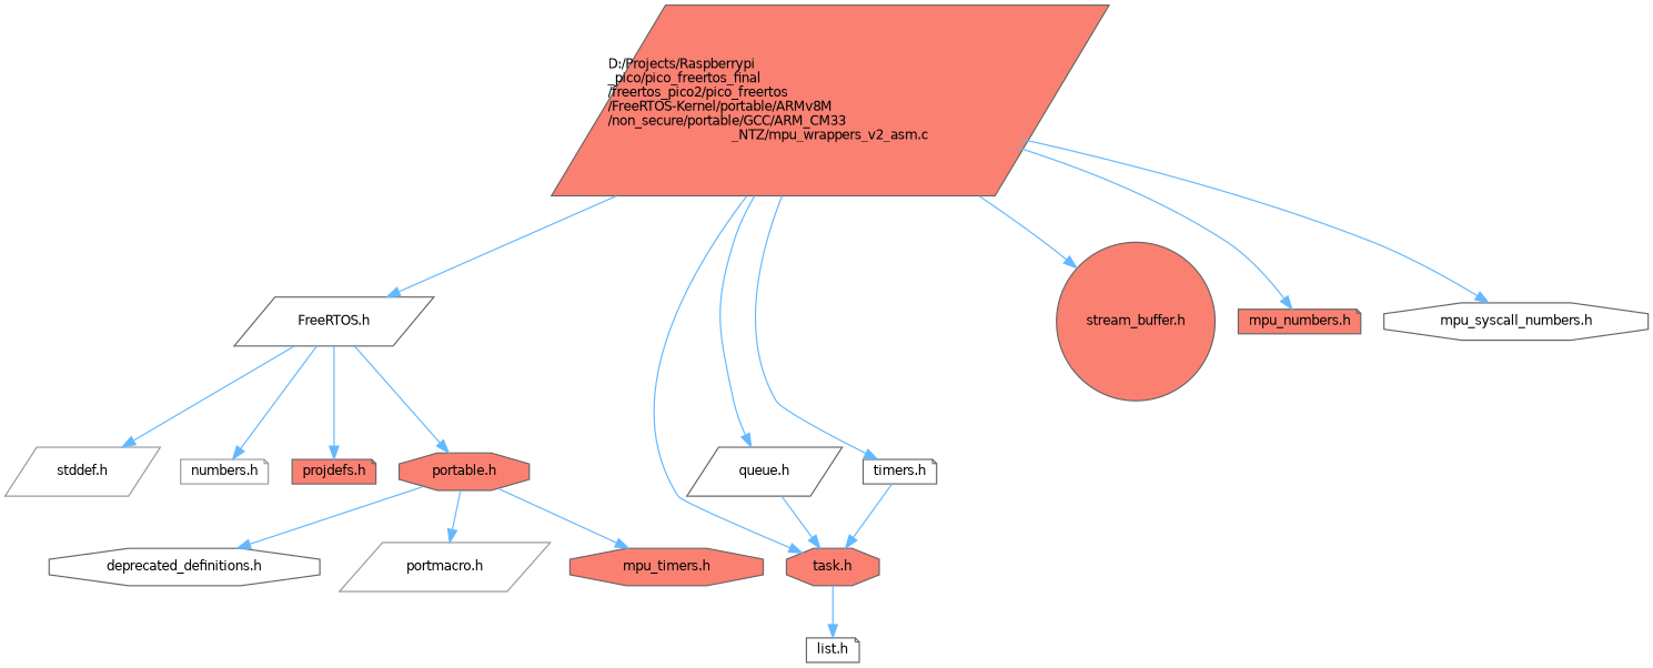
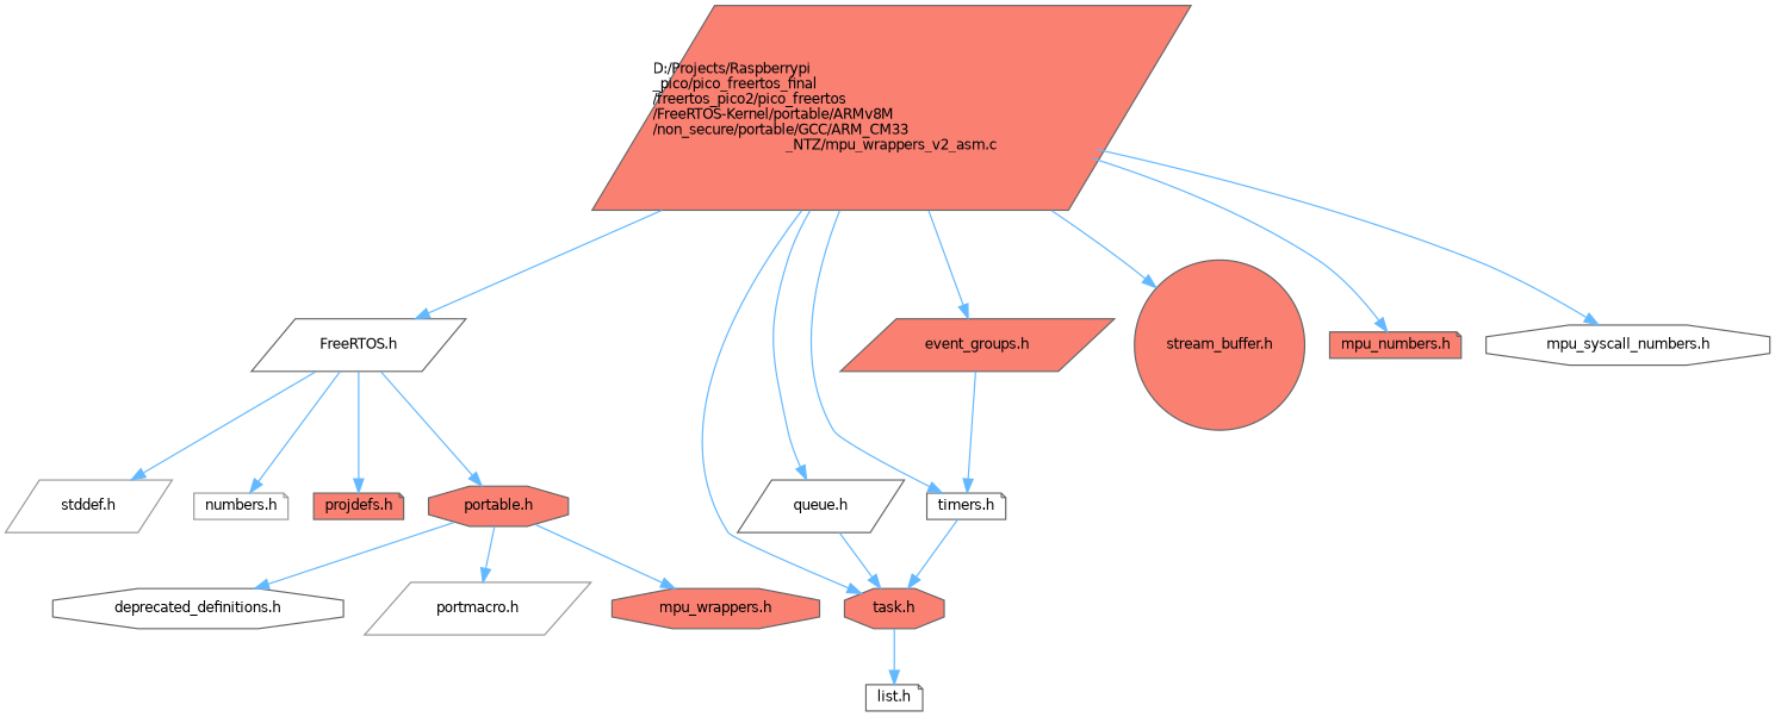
  digraph {
    node [color=grey40 fillcolor=white fontname=Helvetica fontsize=10 shape=parallelogram style=filled]
    edge [color=steelblue1 fontname=Helvetica fontsize=10 labelfontname=Helvetica labelfontsize=10 style=solid]
    n1 [color=gray40 fillcolor=salmon fontcolor=black height=0.2 label="D:/Projects/Raspberrypi\l_pico/pico_freertos_final\l/freertos_pico2/pico_freertos\l/FreeRTOS-Kernel/portable/ARMv8M\l/non_secure/portable/GCC/ARM_CM33\l_NTZ/mpu_wrappers_v2_asm.c" width=0.4]
    n2 [height=0.2 label="FreeRTOS.h" width=0.4]
    n3 [fillcolor=salmon height=0.2 label="task.h" shape=octagon width=0.4]
    n4 [height=0.2 label="queue.h" width=0.4]
    n5 [height=0.2 label="timers.h" shape=note width=0.4]
+   n6 [fillcolor=salmon height=0.2 label="event_groups.h" width=0.4]
    n7 [fillcolor=salmon height=0.2 label="stream_buffer.h" shape=circle width=0.4]
    n8 [fillcolor=salmon height=0.2 label="mpu_numbers.h" shape=note width=0.4]
    n9 [height=0.2 label="mpu_syscall_numbers.h" shape=octagon width=0.4]
    n10 [color=grey60 height=0.2 label="stddef.h" width=0.4]
    n11 [color=grey60 height=0.2 label="numbers.h" shape=note width=0.4]
    n12 [fillcolor=salmon height=0.2 label="projdefs.h" shape=note width=0.4]
    n13 [fillcolor=salmon height=0.2 label="portable.h" shape=octagon width=0.4]
    n14 [height=0.2 label="list.h" shape=note width=0.4]
    n15 [height=0.2 label="deprecated_definitions.h" shape=octagon width=0.4]
    n16 [color=grey60 height=0.2 label="portmacro.h" width=0.4]
-   n17 [fillcolor=salmon height=0.2 label="mpu_timers.h" shape=octagon width=0.4]
+   n17 [fillcolor=salmon height=0.2 label="mpu_wrappers.h" shape=octagon width=0.4]
    n1 -> n2
    n1 -> n3
    n1 -> n4
    n1 -> n5
+   n1 -> n6
    n1 -> n7
    n1 -> n8
    n1 -> n9
    n2 -> n10
    n2 -> n11
    n2 -> n12
    n2 -> n13
    n3 -> n14
    n4 -> n3
    n5 -> n3
+   n6 -> n5
    n13 -> n15
    n13 -> n16
    n13 -> n17
  }
